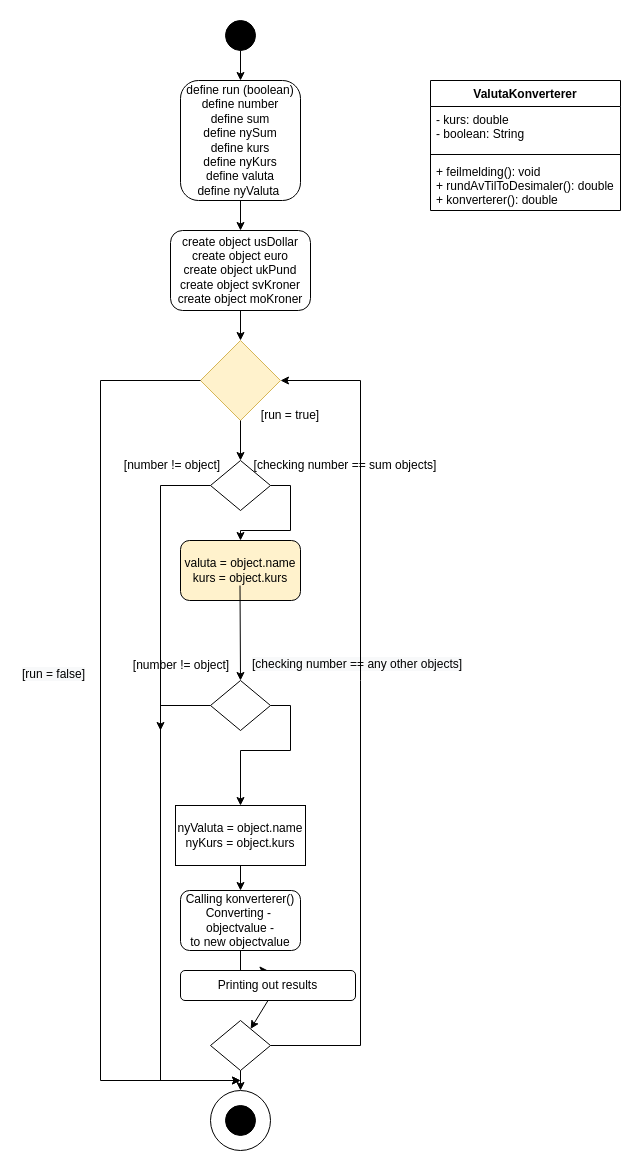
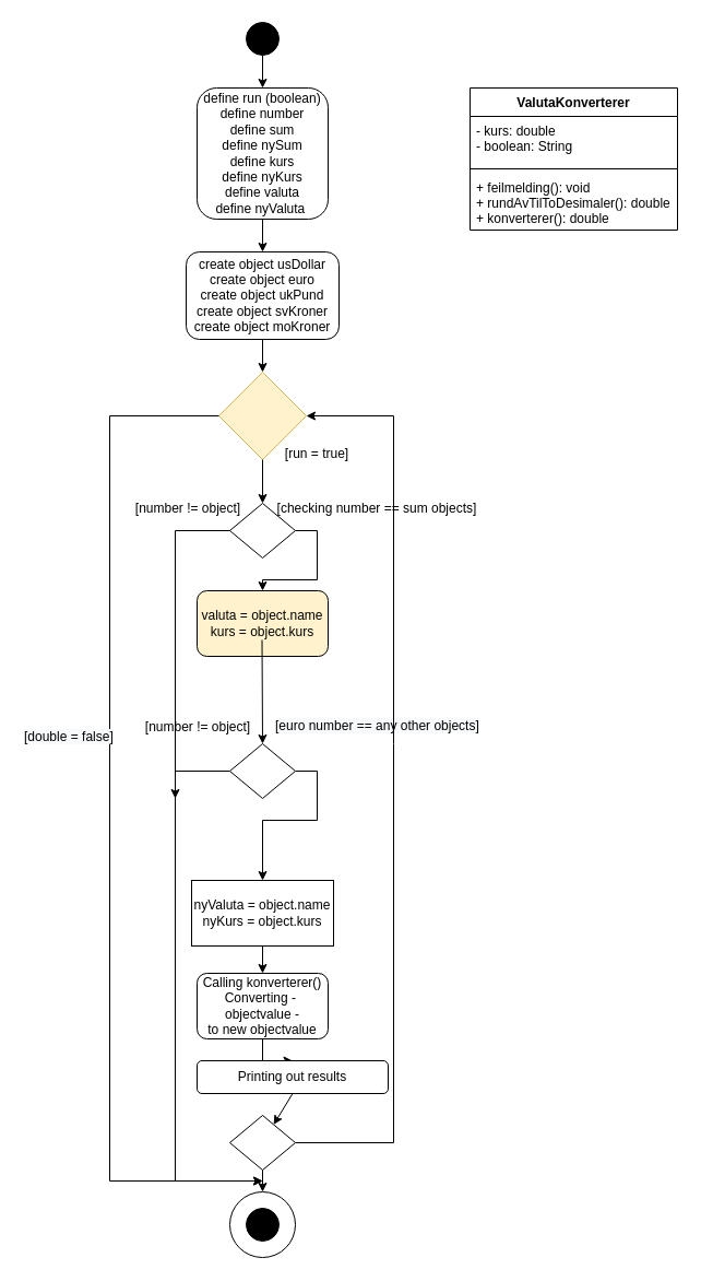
  <mxCell id="0" />
  <mxCell id="1" parent="0" />
  <mxCell id="2" value="" style="edgeStyle=orthogonalEdgeStyle;rounded=0;orthogonalLoop=1;jettySize=auto;html=1;" parent="1" source="3" target="5" edge="1"><mxGeometry relative="1" as="geometry" /></mxCell>
  <mxCell id="3" value="" style="ellipse;whiteSpace=wrap;html=1;aspect=fixed;fillColor=#000000;" parent="1" vertex="1"><mxGeometry x="225" y="20" width="30" height="30" as="geometry" /></mxCell>
  <mxCell id="4" value="" style="edgeStyle=orthogonalEdgeStyle;rounded=0;orthogonalLoop=1;jettySize=auto;html=1;" parent="1" source="5" target="7" edge="1"><mxGeometry relative="1" as="geometry" /></mxCell>
  <mxCell id="5" value="define run (boolean)&lt;br&gt;define number&lt;br&gt;define sum&lt;br&gt;define nySum&lt;br&gt;define kurs&lt;br&gt;define nyKurs&lt;br&gt;define valuta&lt;br&gt;define nyValuta&amp;nbsp;" style="rounded=1;whiteSpace=wrap;html=1;fillColor=#FFFFFF;align=center;" parent="1" vertex="1"><mxGeometry x="180" y="80" width="120" height="120" as="geometry" /></mxCell>
  <mxCell id="6" value="" style="edgeStyle=orthogonalEdgeStyle;rounded=0;orthogonalLoop=1;jettySize=auto;html=1;entryX=0.5;entryY=0;entryDx=0;entryDy=0;" parent="1" source="7" target="8" edge="1"><mxGeometry relative="1" as="geometry"><mxPoint x="240" y="395" as="targetPoint" /></mxGeometry></mxCell>
  <mxCell id="7" value="create object usDollar&lt;br&gt;create object euro&lt;br&gt;create object ukPund&lt;br&gt;create object svKroner&lt;br&gt;create object moKroner" style="rounded=1;whiteSpace=wrap;html=1;fillColor=#FFFFFF;" parent="1" vertex="1"><mxGeometry x="170" y="230" width="140" height="80" as="geometry" /></mxCell>
  <mxCell id="8" value="" style="rhombus;whiteSpace=wrap;html=1;fillColor=#fff2cc;strokeColor=#d6b656;" parent="1" vertex="1"><mxGeometry x="200" y="340" width="80" height="80" as="geometry" /></mxCell>
  <mxCell id="9" value="[run = true]" style="text;html=1;strokeColor=none;fillColor=none;align=center;verticalAlign=middle;whiteSpace=wrap;rounded=0;" parent="1" vertex="1"><mxGeometry x="255" y="400" width="70" height="30" as="geometry" /></mxCell>
  <mxCell id="10" value="" style="endArrow=classic;html=1;rounded=0;exitX=0;exitY=0.5;exitDx=0;exitDy=0;" parent="1" source="8" edge="1"><mxGeometry width="50" height="50" relative="1" as="geometry"><mxPoint x="240" y="130" as="sourcePoint" /><mxPoint x="240" y="1080" as="targetPoint" /><Array as="points"><mxPoint x="100" y="380" /><mxPoint x="100" y="1080" /></Array></mxGeometry></mxCell>
- <mxCell id="11" value="&lt;span style=&quot;color: rgb(0, 0, 0); font-family: Helvetica; font-size: 12px; font-style: normal; font-variant-ligatures: normal; font-variant-caps: normal; font-weight: 400; letter-spacing: normal; orphans: 2; text-align: center; text-indent: 0px; text-transform: none; widows: 2; word-spacing: 0px; -webkit-text-stroke-width: 0px; background-color: rgb(248, 249, 250); text-decoration-thickness: initial; text-decoration-style: initial; text-decoration-color: initial; float: none; display: inline !important;&quot;&gt;[run = false]&lt;/span&gt;" style="text;whiteSpace=wrap;html=1;" parent="1" vertex="1"><mxGeometry x="20" y="660" width="90" height="40" as="geometry" /></mxCell>
+ <mxCell id="11" value="&lt;span style=&quot;color: rgb(0, 0, 0); font-family: Helvetica; font-size: 12px; font-style: normal; font-variant-ligatures: normal; font-variant-caps: normal; font-weight: 400; letter-spacing: normal; orphans: 2; text-align: center; text-indent: 0px; text-transform: none; widows: 2; word-spacing: 0px; -webkit-text-stroke-width: 0px; background-color: rgb(248, 249, 250); text-decoration-thickness: initial; text-decoration-style: initial; text-decoration-color: initial; float: none; display: inline !important;&quot;&gt;[double = false]&lt;/span&gt;" style="text;whiteSpace=wrap;html=1;" parent="1" vertex="1"><mxGeometry x="20" y="660" width="90" height="40" as="geometry" /></mxCell>
  <mxCell id="12" value="" style="endArrow=classic;html=1;rounded=0;exitX=0.5;exitY=1;exitDx=0;exitDy=0;" parent="1" source="8" edge="1"><mxGeometry width="50" height="50" relative="1" as="geometry"><mxPoint x="240" y="230" as="sourcePoint" /><mxPoint x="240" y="460" as="targetPoint" /></mxGeometry></mxCell>
  <mxCell id="13" value="" style="edgeStyle=orthogonalEdgeStyle;rounded=0;orthogonalLoop=1;jettySize=auto;html=1;exitX=1;exitY=0.5;exitDx=0;exitDy=0;" parent="1" source="14" target="18" edge="1"><mxGeometry relative="1" as="geometry" /></mxCell>
  <mxCell id="14" value="" style="rhombus;whiteSpace=wrap;html=1;fillColor=#FFFFFF;" parent="1" vertex="1"><mxGeometry x="210" y="460" width="60" height="50" as="geometry" /></mxCell>
  <mxCell id="15" value="[checking number == sum objects]" style="text;html=1;strokeColor=none;fillColor=none;align=center;verticalAlign=middle;whiteSpace=wrap;rounded=0;" parent="1" vertex="1"><mxGeometry x="250" y="450" width="190" height="30" as="geometry" /></mxCell>
  <mxCell id="16" value="" style="endArrow=classic;html=1;rounded=0;exitX=0;exitY=0.5;exitDx=0;exitDy=0;" parent="1" source="14" edge="1"><mxGeometry width="50" height="50" relative="1" as="geometry"><mxPoint x="240" y="420" as="sourcePoint" /><mxPoint x="240" y="1080" as="targetPoint" /><Array as="points"><mxPoint x="160" y="485" /><mxPoint x="160" y="1080" /></Array></mxGeometry></mxCell>
  <mxCell id="17" value="[number != object]" style="text;html=1;strokeColor=none;fillColor=none;align=center;verticalAlign=middle;whiteSpace=wrap;rounded=0;" parent="1" vertex="1"><mxGeometry x="89" y="450" width="166" height="30" as="geometry" /></mxCell>
  <mxCell id="18" value="valuta = object.name&lt;br&gt;kurs = object.kurs" style="rounded=1;whiteSpace=wrap;html=1;fillColor=#fff2cc;" parent="1" vertex="1"><mxGeometry x="180" y="540" width="120" height="60" as="geometry" /></mxCell>
  <mxCell id="19" value="" style="endArrow=classic;html=1;rounded=0;entryX=0.5;entryY=0;entryDx=0;entryDy=0;" parent="1" target="21" edge="1"><mxGeometry width="50" height="50" relative="1" as="geometry"><mxPoint x="239.5" y="585" as="sourcePoint" /><mxPoint x="239.5" y="685" as="targetPoint" /></mxGeometry></mxCell>
  <mxCell id="20" value="" style="edgeStyle=orthogonalEdgeStyle;rounded=0;orthogonalLoop=1;jettySize=auto;html=1;exitX=1;exitY=0.5;exitDx=0;exitDy=0;" parent="1" source="21" target="24" edge="1"><mxGeometry relative="1" as="geometry"><Array as="points"><mxPoint x="290" y="705" /><mxPoint x="290" y="750" /><mxPoint x="240" y="750" /></Array></mxGeometry></mxCell>
  <mxCell id="21" value="" style="rhombus;whiteSpace=wrap;html=1;fillColor=#FFFFFF;" parent="1" vertex="1"><mxGeometry x="210" y="680" width="60" height="50" as="geometry" /></mxCell>
- <mxCell id="22" value="&lt;span style=&quot;color: rgb(0, 0, 0); font-family: Helvetica; font-size: 12px; font-style: normal; font-variant-ligatures: normal; font-variant-caps: normal; font-weight: 400; letter-spacing: normal; orphans: 2; text-align: center; text-indent: 0px; text-transform: none; widows: 2; word-spacing: 0px; -webkit-text-stroke-width: 0px; background-color: rgb(248, 249, 250); text-decoration-thickness: initial; text-decoration-style: initial; text-decoration-color: initial; float: none; display: inline !important;&quot;&gt;[checking number == any other objects]&lt;/span&gt;" style="text;whiteSpace=wrap;html=1;" parent="1" vertex="1"><mxGeometry x="250" y="650" width="220" height="40" as="geometry" /></mxCell>
+ <mxCell id="22" value="&lt;span style=&quot;color: rgb(0, 0, 0); font-family: Helvetica; font-size: 12px; font-style: normal; font-variant-ligatures: normal; font-variant-caps: normal; font-weight: 400; letter-spacing: normal; orphans: 2; text-align: center; text-indent: 0px; text-transform: none; widows: 2; word-spacing: 0px; -webkit-text-stroke-width: 0px; background-color: rgb(248, 249, 250); text-decoration-thickness: initial; text-decoration-style: initial; text-decoration-color: initial; float: none; display: inline !important;&quot;&gt;[euro number == any other objects]&lt;/span&gt;" style="text;whiteSpace=wrap;html=1;" parent="1" vertex="1"><mxGeometry x="250" y="650" width="220" height="40" as="geometry" /></mxCell>
  <mxCell id="23" value="" style="edgeStyle=orthogonalEdgeStyle;rounded=0;orthogonalLoop=1;jettySize=auto;html=1;" parent="1" source="24" target="28" edge="1"><mxGeometry relative="1" as="geometry" /></mxCell>
  <mxCell id="24" value="nyValuta = object.name&lt;br&gt;nyKurs = object.kurs" style="whiteSpace=wrap;html=1;fillColor=#FFFFFF;rounded=0;" parent="1" vertex="1"><mxGeometry x="175" y="805" width="130" height="60" as="geometry" /></mxCell>
  <mxCell id="25" value="[number != object]" style="text;html=1;strokeColor=none;fillColor=none;align=center;verticalAlign=middle;whiteSpace=wrap;rounded=0;" parent="1" vertex="1"><mxGeometry x="98" y="650" width="166" height="30" as="geometry" /></mxCell>
  <mxCell id="26" value="" style="endArrow=classic;html=1;rounded=0;exitX=0;exitY=0.5;exitDx=0;exitDy=0;" parent="1" source="21" edge="1"><mxGeometry width="50" height="50" relative="1" as="geometry"><mxPoint x="240" y="590" as="sourcePoint" /><mxPoint x="160" y="730" as="targetPoint" /><Array as="points"><mxPoint x="160" y="705" /></Array></mxGeometry></mxCell>
  <mxCell id="27" value="" style="edgeStyle=orthogonalEdgeStyle;rounded=0;orthogonalLoop=1;jettySize=auto;html=1;" parent="1" source="28" target="29" edge="1"><mxGeometry relative="1" as="geometry" /></mxCell>
  <mxCell id="28" value="Calling konverterer()&lt;br&gt;Converting -&amp;nbsp; objectvalue&amp;nbsp;-&lt;br&gt;&amp;nbsp;to new objectvalue&amp;nbsp;" style="rounded=1;whiteSpace=wrap;html=1;fillColor=#FFFFFF;" parent="1" vertex="1"><mxGeometry x="180" y="890" width="120" height="60" as="geometry" /></mxCell>
  <mxCell id="29" value="Printing out results" style="rounded=1;whiteSpace=wrap;html=1;fillColor=#FFFFFF;" parent="1" vertex="1"><mxGeometry x="180" y="970" width="175" height="30" as="geometry" /></mxCell>
  <mxCell id="30" value="" style="endArrow=classic;html=1;rounded=0;entryX=1;entryY=0.5;entryDx=0;entryDy=0;" parent="1" source="31" target="8" edge="1"><mxGeometry width="50" height="50" relative="1" as="geometry"><mxPoint x="240" y="860" as="sourcePoint" /><mxPoint x="360" y="270" as="targetPoint" /><Array as="points"><mxPoint x="360" y="1045" /><mxPoint x="360" y="680" /><mxPoint x="360" y="380" /></Array></mxGeometry></mxCell>
  <mxCell id="31" value="" style="rhombus;whiteSpace=wrap;html=1;fillColor=#FFFFFF;" parent="1" vertex="1"><mxGeometry x="210" y="1020" width="60" height="50" as="geometry" /></mxCell>
  <mxCell id="32" value="" style="endArrow=classic;html=1;rounded=0;exitX=0.5;exitY=1;exitDx=0;exitDy=0;" parent="1" source="29" target="31" edge="1"><mxGeometry width="50" height="50" relative="1" as="geometry"><mxPoint x="240" y="960" as="sourcePoint" /><mxPoint x="290" y="910" as="targetPoint" /></mxGeometry></mxCell>
  <mxCell id="33" value="" style="ellipse;whiteSpace=wrap;html=1;aspect=fixed;fillColor=#FFFFFF;" parent="1" vertex="1"><mxGeometry x="210" y="1090" width="60" height="60" as="geometry" /></mxCell>
  <mxCell id="34" value="" style="endArrow=classic;html=1;rounded=0;exitX=0.5;exitY=1;exitDx=0;exitDy=0;entryX=0.5;entryY=0;entryDx=0;entryDy=0;" parent="1" source="31" target="33" edge="1"><mxGeometry width="50" height="50" relative="1" as="geometry"><mxPoint x="240" y="960" as="sourcePoint" /><mxPoint x="290" y="910" as="targetPoint" /></mxGeometry></mxCell>
  <mxCell id="35" value="" style="ellipse;whiteSpace=wrap;html=1;aspect=fixed;fillColor=#000000;" parent="1" vertex="1"><mxGeometry x="225" y="1105" width="30" height="30" as="geometry" /></mxCell>
  <mxCell id="36" value="ValutaKonverterer" style="swimlane;fontStyle=1;align=center;verticalAlign=top;childLayout=stackLayout;horizontal=1;startSize=26;horizontalStack=0;resizeParent=1;resizeParentMax=0;resizeLast=0;collapsible=1;marginBottom=0;shadow=0;" parent="1" vertex="1"><mxGeometry x="430" y="80" width="190" height="130" as="geometry" /></mxCell>
  <mxCell id="37" value="- kurs: double &#10;- boolean: String &#10;" style="text;strokeColor=none;fillColor=none;align=left;verticalAlign=top;spacingLeft=4;spacingRight=4;overflow=hidden;rotatable=0;points=[[0,0.5],[1,0.5]];portConstraint=eastwest;shadow=0;" parent="36" vertex="1"><mxGeometry y="26" width="190" height="44" as="geometry" /></mxCell>
  <mxCell id="38" value="" style="line;strokeWidth=1;fillColor=none;align=left;verticalAlign=middle;spacingTop=-1;spacingLeft=3;spacingRight=3;rotatable=0;labelPosition=right;points=[];portConstraint=eastwest;strokeColor=inherit;shadow=0;" parent="36" vertex="1"><mxGeometry y="70" width="190" height="8" as="geometry" /></mxCell>
  <mxCell id="39" value="+ feilmelding(): void&#10;+ rundAvTilToDesimaler(): double&#10;+ konverterer(): double" style="text;strokeColor=none;fillColor=none;align=left;verticalAlign=top;spacingLeft=4;spacingRight=4;overflow=hidden;rotatable=0;points=[[0,0.5],[1,0.5]];portConstraint=eastwest;shadow=0;" parent="36" vertex="1"><mxGeometry y="78" width="190" height="52" as="geometry" /></mxCell>
